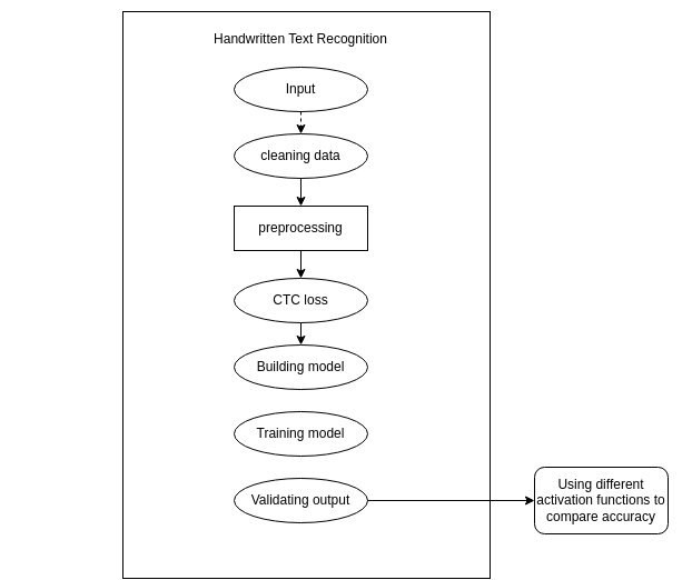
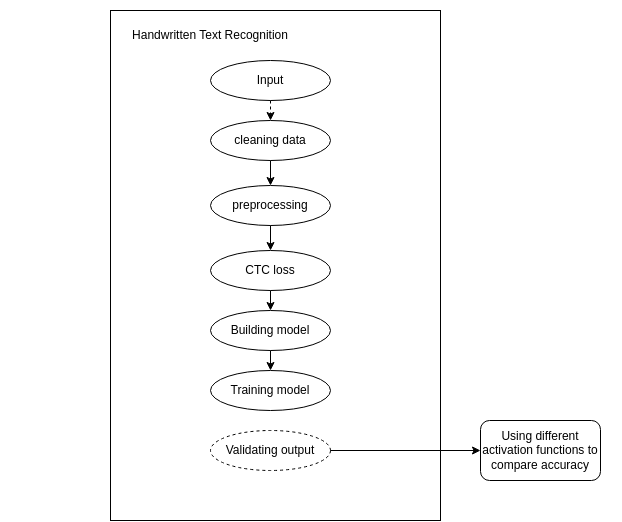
  <mxCell id="0" />
  <mxCell id="1" parent="0" />
  <mxCell id="2" value="" style="rounded=0;whiteSpace=wrap;html=1;rotation=-90;" vertex="1" parent="1"><mxGeometry x="20" y="100" width="510" height="330" as="geometry" /></mxCell>
  <mxCell id="3" value="Input" style="ellipse;whiteSpace=wrap;html=1;" vertex="1" parent="1"><mxGeometry x="210" y="60" width="120" height="40" as="geometry" /></mxCell>
  <mxCell id="4" value="cleaning data" style="ellipse;whiteSpace=wrap;html=1;" vertex="1" parent="1"><mxGeometry x="210" y="120" width="120" height="40" as="geometry" /></mxCell>
- <mxCell id="5" value="preprocessing" style="whiteSpace=wrap;html=1;rounded=0;" vertex="1" parent="1"><mxGeometry x="210" y="185" width="120" height="40" as="geometry" /></mxCell>
+ <mxCell id="5" value="preprocessing" style="ellipse;whiteSpace=wrap;html=1;" vertex="1" parent="1"><mxGeometry x="210" y="185" width="120" height="40" as="geometry" /></mxCell>
  <mxCell id="6" value="CTC loss" style="ellipse;whiteSpace=wrap;html=1;" vertex="1" parent="1"><mxGeometry x="210" y="250" width="120" height="40" as="geometry" /></mxCell>
  <mxCell id="7" value="" style="endArrow=classic;html=1;rounded=0;exitX=0.5;exitY=1;exitDx=0;exitDy=0;dashed=1;" edge="1" parent="1" source="3" target="4"><mxGeometry width="50" height="50" relative="1" as="geometry"><mxPoint x="270" y="270" as="sourcePoint" /><mxPoint x="320" y="220" as="targetPoint" /></mxGeometry></mxCell>
  <mxCell id="8" value="Building model" style="ellipse;whiteSpace=wrap;html=1;" vertex="1" parent="1"><mxGeometry x="210" y="310" width="120" height="40" as="geometry" /></mxCell>
  <mxCell id="9" value="Training model" style="ellipse;whiteSpace=wrap;html=1;" vertex="1" parent="1"><mxGeometry x="210" y="370" width="120" height="40" as="geometry" /></mxCell>
- <mxCell id="10" value="Validating output" style="ellipse;whiteSpace=wrap;html=1;" vertex="1" parent="1"><mxGeometry x="210" y="430" width="120" height="40" as="geometry" /></mxCell>
+ <mxCell id="10" value="Validating output" style="ellipse;whiteSpace=wrap;html=1;dashed=1;" vertex="1" parent="1"><mxGeometry x="210" y="430" width="120" height="40" as="geometry" /></mxCell>
  <mxCell id="11" value="" style="endArrow=classic;html=1;rounded=0;exitX=0.5;exitY=1;exitDx=0;exitDy=0;entryX=0.5;entryY=0;entryDx=0;entryDy=0;" edge="1" parent="1" source="4" target="5"><mxGeometry width="50" height="50" relative="1" as="geometry"><mxPoint x="270" y="270" as="sourcePoint" /><mxPoint x="320" y="220" as="targetPoint" /></mxGeometry></mxCell>
  <mxCell id="12" value="" style="endArrow=classic;html=1;rounded=0;entryX=0.5;entryY=0;entryDx=0;entryDy=0;exitX=0.5;exitY=1;exitDx=0;exitDy=0;" edge="1" parent="1" source="5" target="6"><mxGeometry width="50" height="50" relative="1" as="geometry"><mxPoint x="270" y="270" as="sourcePoint" /><mxPoint x="320" y="220" as="targetPoint" /></mxGeometry></mxCell>
  <mxCell id="13" value="" style="endArrow=classic;html=1;rounded=0;exitX=0.5;exitY=1;exitDx=0;exitDy=0;" edge="1" parent="1" source="6" target="8"><mxGeometry width="50" height="50" relative="1" as="geometry"><mxPoint x="270" y="270" as="sourcePoint" /><mxPoint x="320" y="220" as="targetPoint" /></mxGeometry></mxCell>
- <mxCell id="15" value="Handwritten Text Recognition" style="text;html=1;strokeColor=none;fillColor=none;align=center;verticalAlign=middle;whiteSpace=wrap;rounded=0;" vertex="1" parent="1"><mxGeometry x="175" y="20" width="190" height="30" as="geometry" /></mxCell>
+ <mxCell id="14" value="" style="endArrow=classic;html=1;rounded=0;exitX=0.5;exitY=1;exitDx=0;exitDy=0;entryX=0.5;entryY=0;entryDx=0;entryDy=0;" edge="1" parent="1" source="8" target="9"><mxGeometry width="50" height="50" relative="1" as="geometry"><mxPoint x="270" y="270" as="sourcePoint" /><mxPoint x="320" y="220" as="targetPoint" /></mxGeometry></mxCell>
+ <mxCell id="15" value="Handwritten Text Recognition" style="text;html=1;strokeColor=none;fillColor=none;align=center;verticalAlign=middle;whiteSpace=wrap;rounded=0;" vertex="1" parent="1"><mxGeometry x="115" y="20" width="190" height="30" as="geometry" /></mxCell>
  <mxCell id="16" value="" style="endArrow=classic;html=1;rounded=0;exitX=1;exitY=0.5;exitDx=0;exitDy=0;" edge="1" parent="1" source="10"><mxGeometry width="50" height="50" relative="1" as="geometry"><mxPoint x="270" y="430" as="sourcePoint" /><mxPoint x="480" y="450" as="targetPoint" /></mxGeometry></mxCell>
  <mxCell id="17" value="Using different activation functions to compare accuracy" style="rounded=1;whiteSpace=wrap;html=1;" vertex="1" parent="1"><mxGeometry x="480" y="420" width="120" height="60" as="geometry" /></mxCell>
